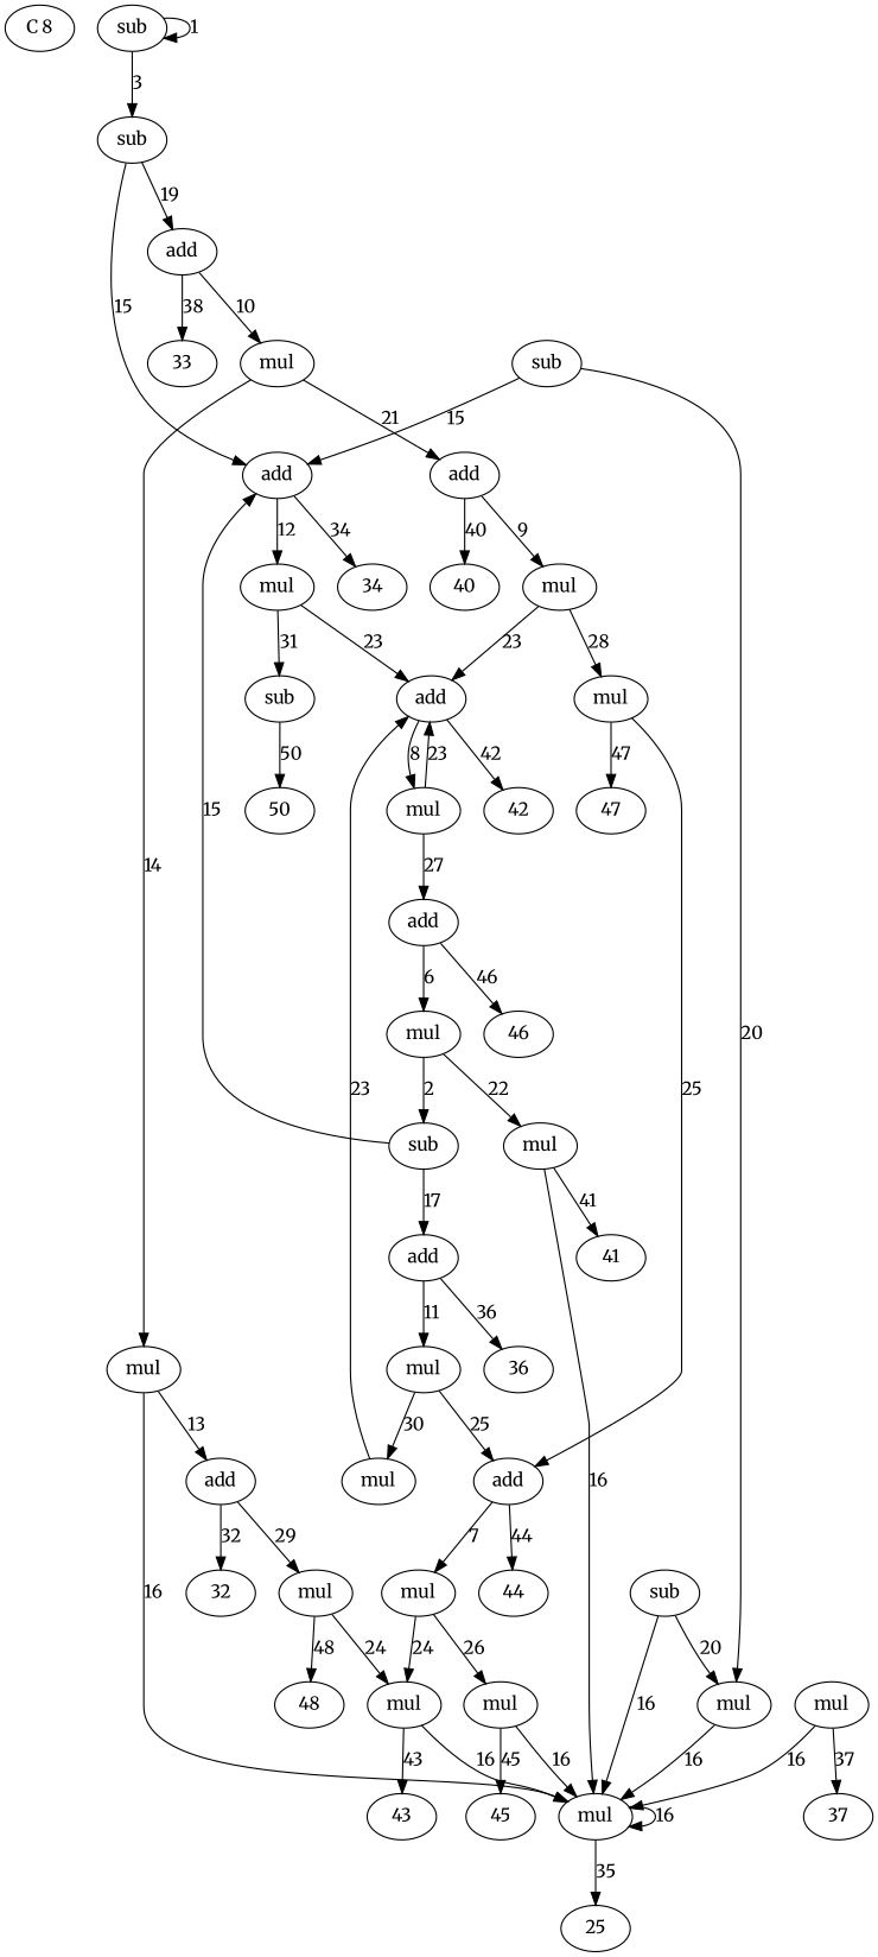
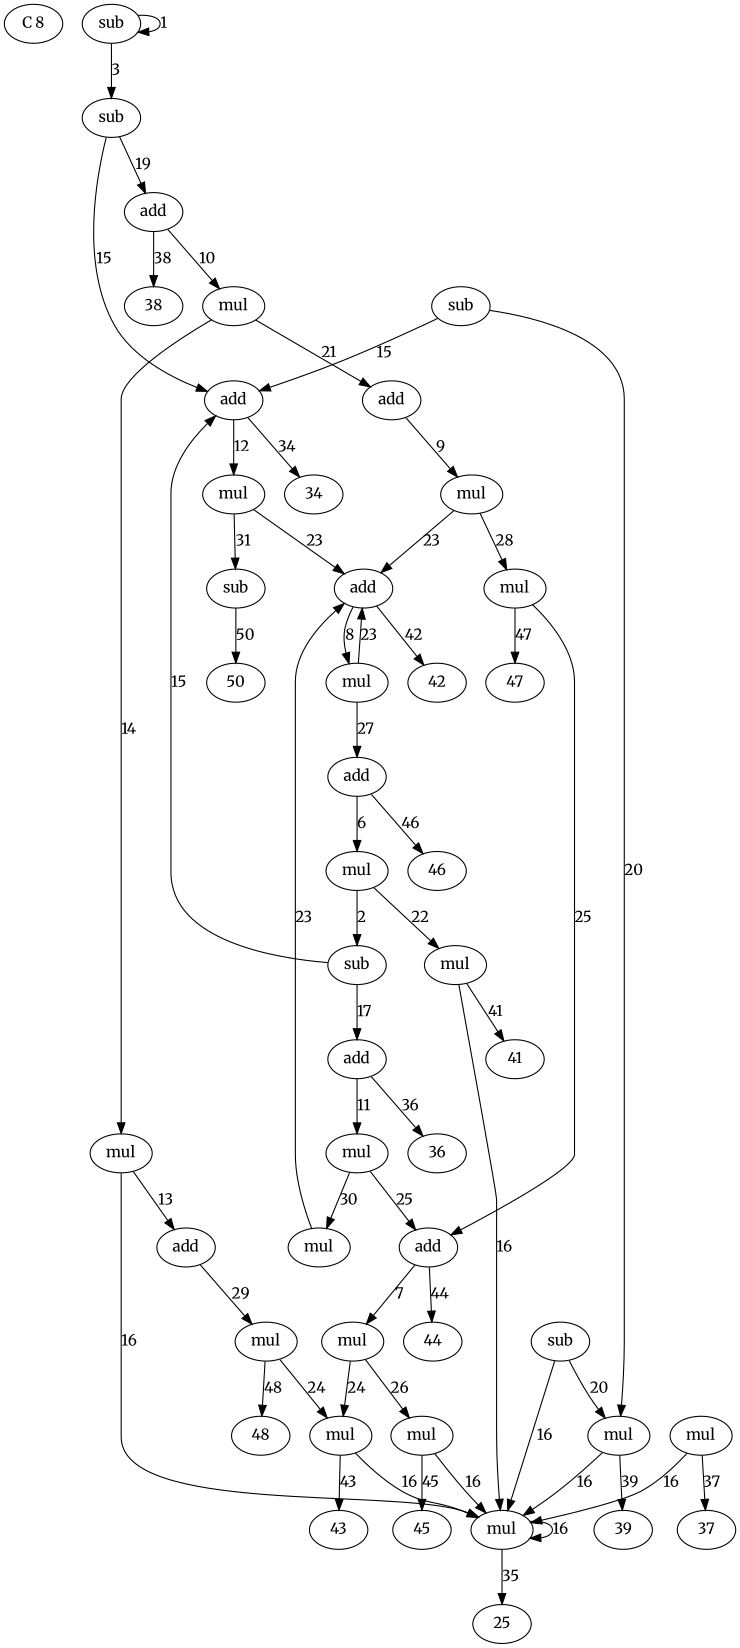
  digraph {
    fontname=Merriweather
    node [fontname=Merriweather]
    edge [fontname=Merriweather]
    n1 [label="C 8"]
    n2 [label=sub]
    n3 [label=sub]
    n4 [label=add]
    n5 [label=add]
    n6 [label=mul]
    34
    n8 [label=mul]
-   38 [label=33]
+   38
    n10 [label=sub]
    n11 [label=add]
    n12 [label=mul]
    36
    n14 [label=add]
    n15 [label=sub]
    n16 [label=add]
    n17 [label=mul]
    n18 [label=mul]
    n19 [label=add]
    n20 [label=sub]
    n21 [label=mul]
    n22 [label=mul]
+   39
    n24 [label=25]
    n25 [label=sub]
    n26 [label=mul]
    n27 [label=mul]
    41
    n29 [label=mul]
    n30 [label=mul]
    n31 [label=mul]
    43
    45
    n34 [label=mul]
    n35 [label=add]
    42
    46
    n38 [label=mul]
    n39 [label=mul]
    47
    44
    n42 [label=add]
-   40
    n44 [label=mul]
-   32
    50
    48
    n48 [label=mul]
    37
    n2 -> n2 [label=1]
    n2 -> n3 [label=3]
    n3 -> n4 [label=15]
    n3 -> n5 [label=19]
    n4 -> n6 [label=12]
    n4 -> 34 [label=34]
    n5 -> n8 [label=10]
    n5 -> 38 [label=38]
    n6 -> n14 [label=23]
    n6 -> n15 [label=31]
    n8 -> n18 [label=14]
    n8 -> n19 [label=21]
    n10 -> n4 [label=15]
    n10 -> n11 [label=17]
    n11 -> n12 [label=11]
    n11 -> 36 [label=36]
    n12 -> n16 [label=25]
    n12 -> n17 [label=30]
    n14 -> n34 [label=8]
    n14 -> 42 [label=42]
    n15 -> 50 [label=50]
    n16 -> n29 [label=7]
    n16 -> 44 [label=44]
    n17 -> n14 [label=23]
    n18 -> n22 [label=16]
    n18 -> n42 [label=13]
    n19 -> n38 [label=9]
-   n19 -> 40 [label=40]
    n20 -> n4 [label=15]
    n20 -> n21 [label=20]
    n21 -> n22 [label=16]
+   n21 -> 39 [label=39]
    n22 -> n22 [label=16]
    n22 -> n24 [label=35]
    n25 -> n21 [label=20]
    n25 -> n22 [label=16]
    n26 -> n10 [label=2]
    n26 -> n27 [label=22]
    n27 -> n22 [label=16]
    n27 -> 41 [label=41]
    n29 -> n30 [label=24]
    n29 -> n31 [label=26]
    n30 -> n22 [label=16]
    n30 -> 43 [label=43]
    n31 -> n22 [label=16]
    n31 -> 45 [label=45]
    n34 -> n14 [label=23]
    n34 -> n35 [label=27]
    n35 -> n26 [label=6]
    n35 -> 46 [label=46]
    n38 -> n14 [label=23]
    n38 -> n39 [label=28]
    n39 -> n16 [label=25]
    n39 -> 47 [label=47]
    n42 -> n44 [label=29]
-   n42 -> 32 [label=32]
    n44 -> n30 [label=24]
    n44 -> 48 [label=48]
    n48 -> n22 [label=16]
    n48 -> 37 [label=37]
  }
